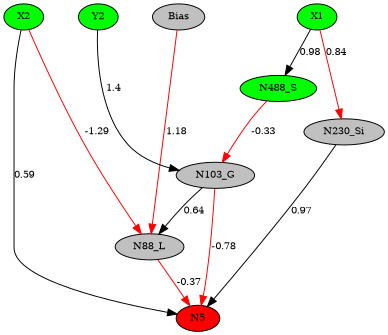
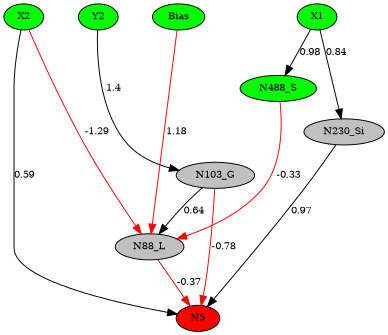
  digraph {
    node [fillcolor=green fontsize=10 shape=ellipse style=filled]
    edge [color=black fontsize=10]
    N5 [fillcolor=red height=0.1 width=0.1]
-   n2 [fillcolor=gray height=0.1 label=Bias width=0.1]
+   n2 [height=0.1 label=Bias width=0.1]
    n3 [height=0.1 label=X1 width=0.1]
    n4 [height=0.1 label=X2 width=0.1]
    n5 [height=0.1 label=Y2 width=0.1]
    n6 [fillcolor=gray height=0.1 label=N88_L width=0.1]
    n7 [fillcolor=gray height=0.1 label=N230_Si width=0.1]
    n8 [height=0.1 label=N488_S width=0.1]
    n9 [fillcolor=gray height=0.1 label=N103_G width=0.1]
    subgraph sub_1 {
      rank=same
      N5
    }
    subgraph sub_2 {
      rank=same
      n2
      n3
      n4
      n5
    }
    n2 -> n6 [color=red label=1.18]
-   n3 -> n7 [color=red label=0.84]
+   n3 -> n7 [label=0.84]
    n3 -> n8 [label=0.98]
    n4 -> N5 [label=0.59]
    n4 -> n5 [style=invis color="" fontsize=""]
    n4 -> n6 [arrowType=inv color=red label=-1.29]
    n5 -> n2 [style=invis color="" fontsize=""]
    n5 -> n9 [label=1.4]
    n6 -> N5 [arrowType=inv color=red label=-0.37]
    n7 -> N5 [label=0.97]
-   n8 -> n9 [arrowType=inv color=red label=-0.33]
+   n8 -> n6 [arrowType=inv color=red label=-0.33]
    n9 -> N5 [arrowType=inv color=red label=-0.78]
    n9 -> n6 [label=0.64]
  }
